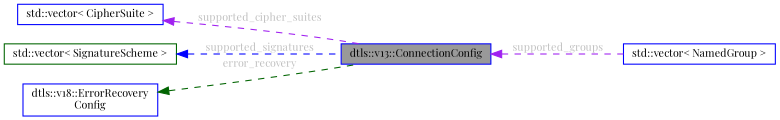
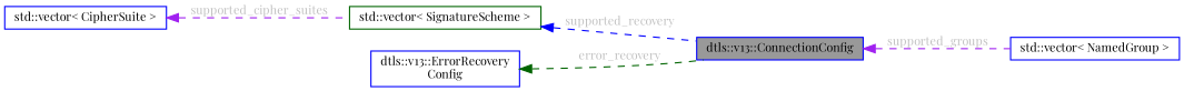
  digraph {
    fontname="Playfair Display"
    rankdir=LR
    node [color=blue fillcolor=white fontname="Playfair Display" fontsize=10 shape=box style=filled]
    edge [color=purple dir=back fontcolor=grey fontname="Playfair Display" fontsize=10 labelfontname=Helvetica labelfontsize=10 style=dashed]
    n1 [fillcolor=grey60 fontcolor=black height=0.2 label="dtls::v13::ConnectionConfig" width=0.4]
    n2 [height=0.2 label="std::vector\< NamedGroup \>" width=0.4]
    n3 [height=0.2 label="std::vector\< CipherSuite \>" width=0.4]
    n4 [color=darkgreen height=0.2 label="std::vector\< SignatureScheme \>" width=0.4]
-   n5 [height=0.2 label="dtls::v18::ErrorRecovery\lConfig" width=0.4]
+   n5 [height=0.2 label="dtls::v13::ErrorRecovery\lConfig" width=0.4]
    n1 -> n2 [label=" supported_groups"]
-   n3 -> n1 [label=" supported_cipher_suites"]
-   n4 -> n1 [color=blue label=" supported_signatures"]
+   n3 -> n4 [label=" supported_cipher_suites"]
+   n4 -> n1 [color=blue label=" supported_recovery"]
    n5 -> n1 [color=darkgreen label=" error_recovery"]
  }
